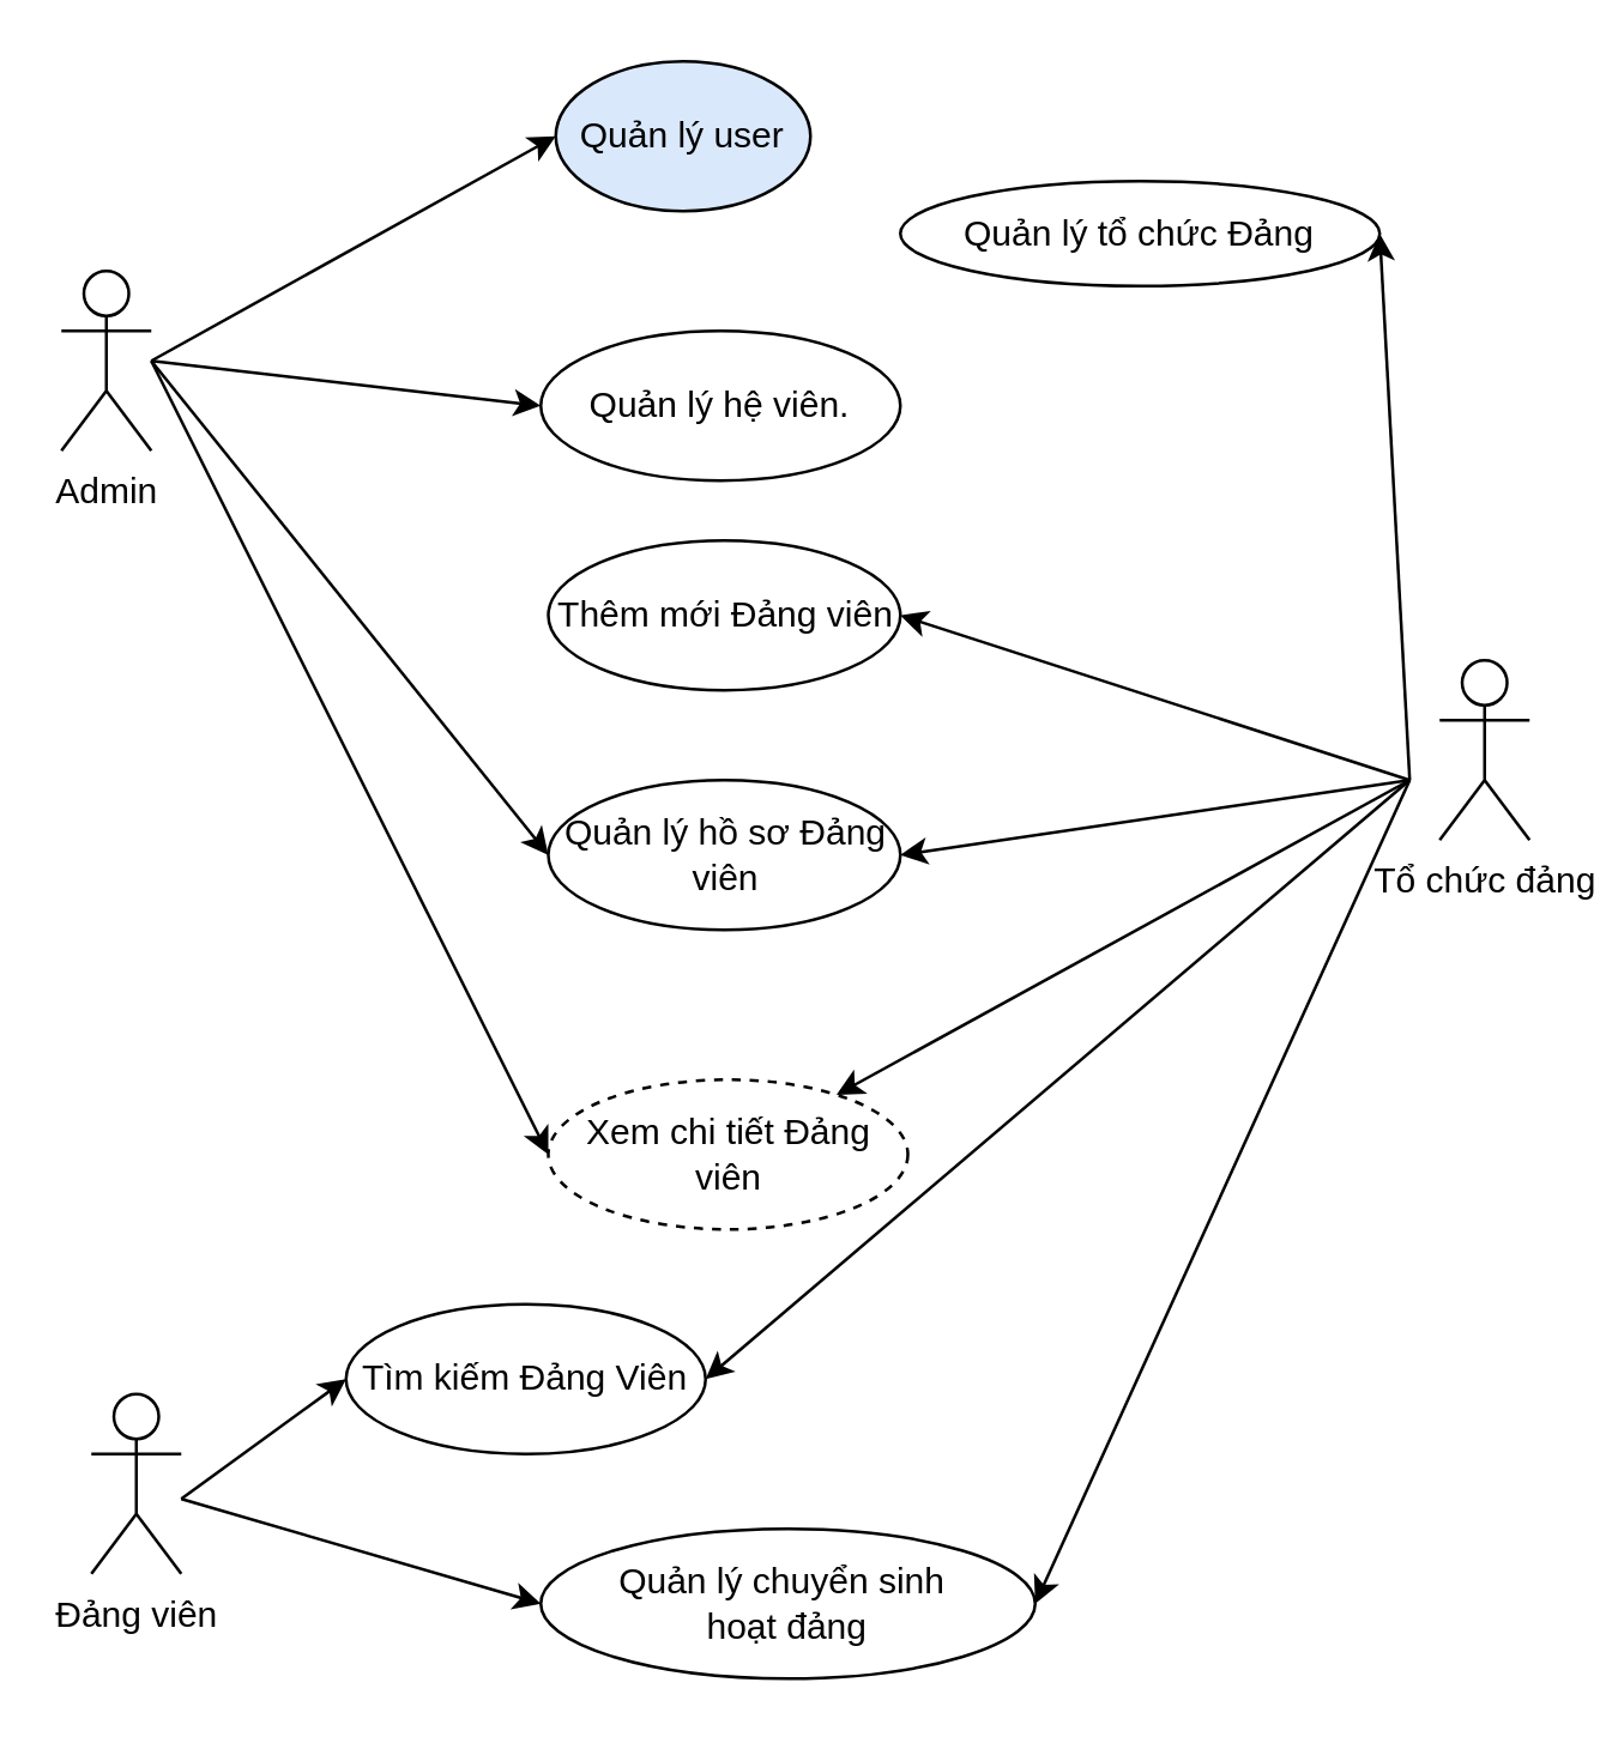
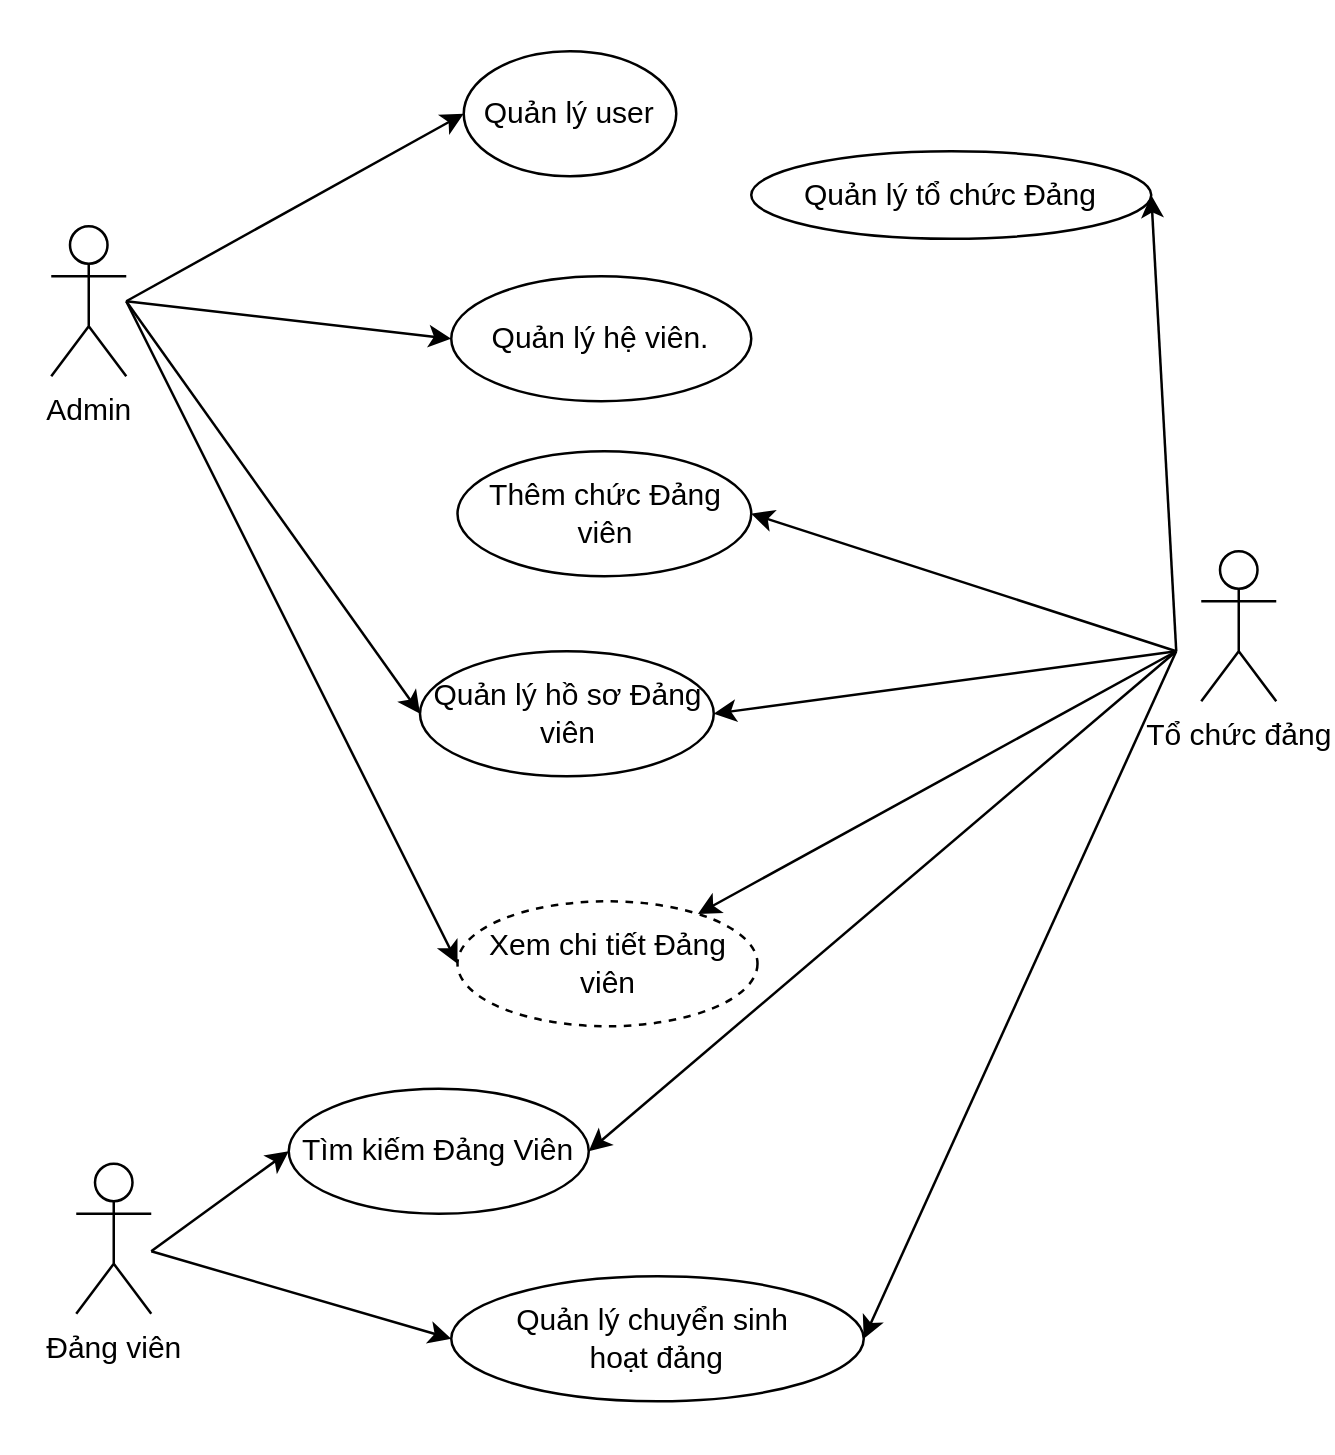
  <mxCell id="0" />
  <mxCell id="1" parent="0" />
- <mxCell id="2" value="Quản lý user" style="ellipse;whiteSpace=wrap;html=1;fillColor=#dae8fc;" parent="1" vertex="1"><mxGeometry x="185" y="20" width="85" height="50" as="geometry" /></mxCell>
+ <mxCell id="2" value="Quản lý user" style="ellipse;whiteSpace=wrap;html=1;" parent="1" vertex="1"><mxGeometry x="185" y="20" width="85" height="50" as="geometry" /></mxCell>
  <mxCell id="3" value="Quản lý hệ viên." style="ellipse;whiteSpace=wrap;html=1;" parent="1" vertex="1"><mxGeometry x="180" y="110" width="120" height="50" as="geometry" /></mxCell>
  <mxCell id="4" value="Quản lý tổ chức Đảng" style="ellipse;whiteSpace=wrap;html=1;" parent="1" vertex="1"><mxGeometry x="300" y="60" width="160" height="35" as="geometry" /></mxCell>
- <mxCell id="5" value="Quản lý hồ sơ Đảng viên" style="ellipse;whiteSpace=wrap;html=1;" parent="1" vertex="1"><mxGeometry x="182.5" y="260" width="117.5" height="50" as="geometry" /></mxCell>
+ <mxCell id="5" value="Quản lý hồ sơ Đảng viên" style="ellipse;whiteSpace=wrap;html=1;" parent="1" vertex="1"><mxGeometry x="167.5" y="260" width="117.5" height="50" as="geometry" /></mxCell>
  <mxCell id="6" value="" style="endArrow=classic;html=1;rounded=0;entryX=0;entryY=0.5;entryDx=0;entryDy=0;" parent="1" target="5" edge="1"><mxGeometry width="50" height="50" relative="1" as="geometry"><mxPoint x="50" y="120" as="sourcePoint" /><mxPoint x="300" y="160" as="targetPoint" /></mxGeometry></mxCell>
  <mxCell id="7" value="" style="endArrow=classic;html=1;rounded=0;entryX=0;entryY=0.5;entryDx=0;entryDy=0;" parent="1" target="3" edge="1"><mxGeometry width="50" height="50" relative="1" as="geometry"><mxPoint x="50" y="120" as="sourcePoint" /><mxPoint x="300" y="160" as="targetPoint" /></mxGeometry></mxCell>
- <mxCell id="8" value="Thêm mới Đảng viên" style="ellipse;whiteSpace=wrap;html=1;" parent="1" vertex="1"><mxGeometry x="182.5" y="180" width="117.5" height="50" as="geometry" /></mxCell>
+ <mxCell id="8" value="Thêm chức Đảng viên" style="ellipse;whiteSpace=wrap;html=1;" parent="1" vertex="1"><mxGeometry x="182.5" y="180" width="117.5" height="50" as="geometry" /></mxCell>
  <mxCell id="9" value="" style="endArrow=classic;html=1;rounded=0;entryX=1;entryY=0.5;entryDx=0;entryDy=0;" parent="1" target="11" edge="1"><mxGeometry width="50" height="50" relative="1" as="geometry"><mxPoint x="470" y="260" as="sourcePoint" /><mxPoint x="300" y="390" as="targetPoint" /></mxGeometry></mxCell>
  <mxCell id="10" value="" style="endArrow=classic;html=1;rounded=0;entryX=1;entryY=0.5;entryDx=0;entryDy=0;" parent="1" edge="1" target="8"><mxGeometry width="50" height="50" relative="1" as="geometry"><mxPoint x="470" y="260" as="sourcePoint" /><mxPoint x="250" y="300" as="targetPoint" /></mxGeometry></mxCell>
  <mxCell id="11" value="Tìm kiếm Đảng Viên" style="ellipse;whiteSpace=wrap;html=1;" parent="1" vertex="1"><mxGeometry x="115" y="435" width="120" height="50" as="geometry" /></mxCell>
  <mxCell id="12" value="Quản lý chuyển sinh&amp;nbsp;&lt;div&gt;hoạt đảng&lt;/div&gt;" style="ellipse;whiteSpace=wrap;html=1;" parent="1" vertex="1"><mxGeometry x="180" y="510" width="165" height="50" as="geometry" /></mxCell>
  <mxCell id="13" value="" style="endArrow=classic;html=1;rounded=0;entryX=0;entryY=0.5;entryDx=0;entryDy=0;exitX=1;exitY=0.5;exitDx=0;exitDy=0;" parent="1" target="12" edge="1"><mxGeometry width="50" height="50" relative="1" as="geometry"><mxPoint x="60" y="500" as="sourcePoint" /><mxPoint x="300" y="610" as="targetPoint" /></mxGeometry></mxCell>
  <mxCell id="14" value="" style="endArrow=classic;html=1;rounded=0;exitX=1;exitY=0.5;exitDx=0;exitDy=0;entryX=0;entryY=0.5;entryDx=0;entryDy=0;" parent="1" target="11" edge="1"><mxGeometry width="50" height="50" relative="1" as="geometry"><mxPoint x="60" y="500" as="sourcePoint" /><mxPoint x="300" y="610" as="targetPoint" /></mxGeometry></mxCell>
  <mxCell id="15" value="" style="endArrow=classic;html=1;rounded=0;exitX=0;exitY=0.5;exitDx=0;exitDy=0;entryX=1;entryY=0.5;entryDx=0;entryDy=0;" parent="1" target="5" edge="1"><mxGeometry width="50" height="50" relative="1" as="geometry"><mxPoint x="470" y="260" as="sourcePoint" /><mxPoint x="300" y="170" as="targetPoint" /></mxGeometry></mxCell>
  <mxCell id="16" value="" style="endArrow=classic;html=1;rounded=0;exitX=0;exitY=0.5;exitDx=0;exitDy=0;entryX=1;entryY=0.5;entryDx=0;entryDy=0;" parent="1" target="4" edge="1"><mxGeometry width="50" height="50" relative="1" as="geometry"><mxPoint x="470" y="260" as="sourcePoint" /><mxPoint x="300" y="210" as="targetPoint" /></mxGeometry></mxCell>
  <mxCell id="17" value="" style="endArrow=classic;html=1;rounded=0;exitX=0;exitY=0.5;exitDx=0;exitDy=0;entryX=1;entryY=0.5;entryDx=0;entryDy=0;" parent="1" target="12" edge="1"><mxGeometry width="50" height="50" relative="1" as="geometry"><mxPoint x="470" y="260" as="sourcePoint" /><mxPoint x="300" y="320" as="targetPoint" /></mxGeometry></mxCell>
  <mxCell id="18" value="Xem chi tiết Đảng viên" style="ellipse;whiteSpace=wrap;html=1;dashed=1;" parent="1" vertex="1"><mxGeometry x="182.5" y="360" width="120" height="50" as="geometry" /></mxCell>
  <mxCell id="19" value="" style="endArrow=classic;html=1;rounded=0;entryX=0;entryY=0.5;entryDx=0;entryDy=0;" parent="1" target="18" edge="1"><mxGeometry width="50" height="50" relative="1" as="geometry"><mxPoint x="50" y="120" as="sourcePoint" /><mxPoint x="300" y="320" as="targetPoint" /></mxGeometry></mxCell>
  <mxCell id="20" value="" style="endArrow=classic;html=1;rounded=0;" parent="1" edge="1" target="18"><mxGeometry width="50" height="50" relative="1" as="geometry"><mxPoint x="470" y="260" as="sourcePoint" /><mxPoint x="260" y="360" as="targetPoint" /></mxGeometry></mxCell>
  <mxCell id="21" value="Admin&lt;div&gt;&lt;br&gt;&lt;/div&gt;" style="shape=umlActor;verticalLabelPosition=bottom;verticalAlign=top;html=1;outlineConnect=0;" parent="1" vertex="1"><mxGeometry x="20" y="90" width="30" height="60" as="geometry" /></mxCell>
  <mxCell id="22" value="Đảng viên" style="shape=umlActor;verticalLabelPosition=bottom;verticalAlign=top;html=1;outlineConnect=0;" parent="1" vertex="1"><mxGeometry x="30" y="465" width="30" height="60" as="geometry" /></mxCell>
  <mxCell id="23" value="Tổ chức đảng&lt;div&gt;&lt;br&gt;&lt;/div&gt;" style="shape=umlActor;verticalLabelPosition=bottom;verticalAlign=top;html=1;outlineConnect=0;" parent="1" vertex="1"><mxGeometry x="480" y="220" width="30" height="60" as="geometry" /></mxCell>
  <mxCell id="24" value="" style="endArrow=classic;html=1;rounded=0;entryX=0;entryY=0.5;entryDx=0;entryDy=0;" edge="1" parent="1" target="2"><mxGeometry width="50" height="50" relative="1" as="geometry"><mxPoint x="50" y="120" as="sourcePoint" /><mxPoint x="300" y="320" as="targetPoint" /></mxGeometry></mxCell>
